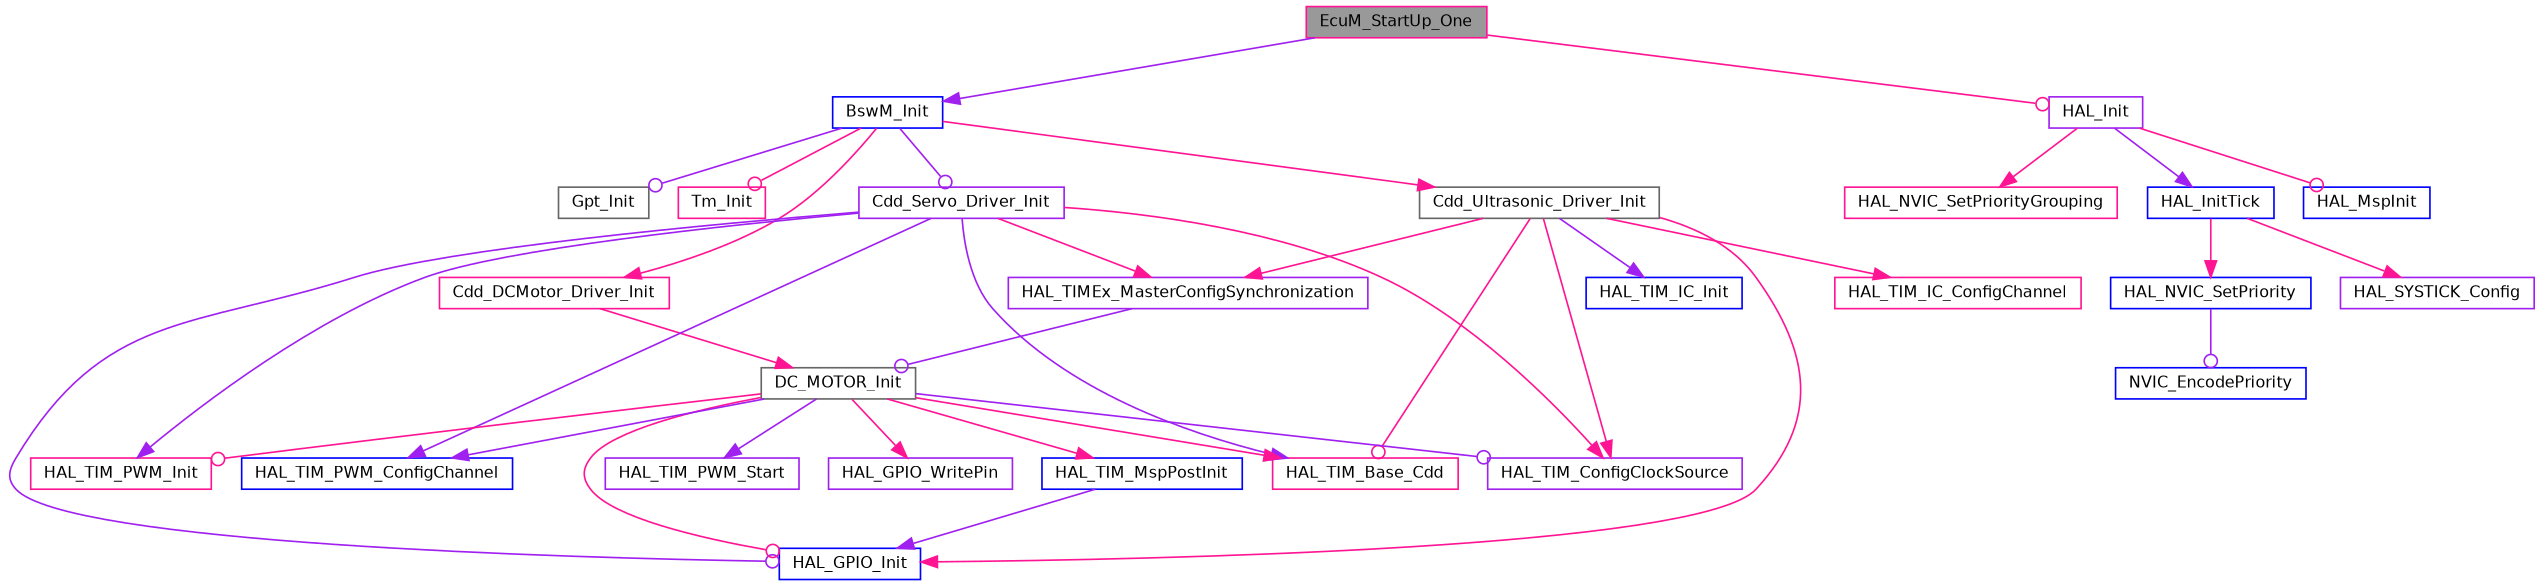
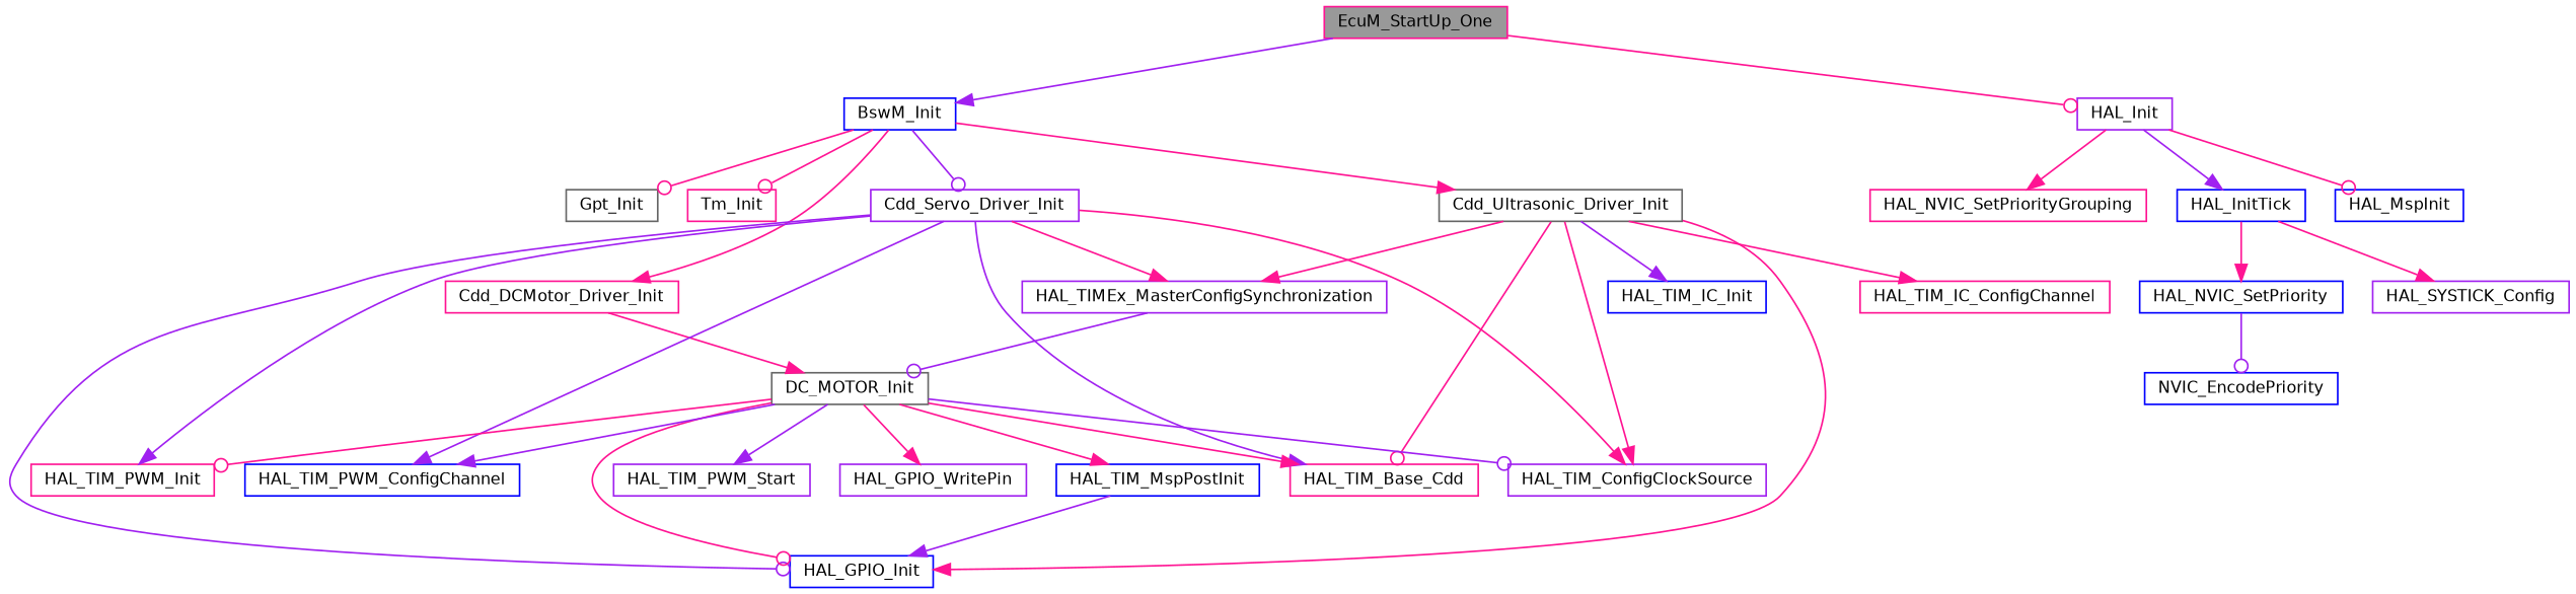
  digraph {
    rankdir=TB
    node [color=blue fillcolor=white fontname=Helvetica fontsize=10 shape=box style=filled]
    edge [arrowhead=normal color=deeppink fontname=Helvetica fontsize=10 labelfontname=Helvetica labelfontsize=10 style=solid]
    n1 [color=deeppink fillcolor=grey60 fontcolor=black height=0.2 label=EcuM_StartUp_One width=0.4]
    n2 [height=0.2 label=BswM_Init width=0.4]
    n3 [color=purple height=0.2 label=HAL_Init width=0.4]
    n4 [color=deeppink height=0.2 label=Cdd_DCMotor_Driver_Init width=0.4]
    n5 [color=purple height=0.2 label=Cdd_Servo_Driver_Init width=0.4]
    n6 [color=gray40 height=0.2 label=Cdd_Ultrasonic_Driver_Init width=0.4]
    n7 [color=gray40 height=0.2 label=Gpt_Init width=0.4]
    n8 [color=deeppink height=0.2 label=Tm_Init width=0.4]
    n9 [height=0.2 label=HAL_InitTick width=0.4]
    n10 [height=0.2 label=HAL_MspInit width=0.4]
    n11 [color=deeppink height=0.2 label=HAL_NVIC_SetPriorityGrouping width=0.4]
    n12 [color=gray40 height=0.2 label=DC_MOTOR_Init width=0.4]
    n13 [height=0.2 label=HAL_GPIO_Init width=0.4]
    n14 [color=deeppink height=0.2 label=HAL_TIM_Base_Cdd width=0.4]
    n15 [color=purple height=0.2 label=HAL_TIM_ConfigClockSource width=0.4]
    n16 [height=0.2 label=HAL_TIM_PWM_ConfigChannel width=0.4]
    n17 [color=deeppink height=0.2 label=HAL_TIM_PWM_Init width=0.4]
    n18 [color=purple height=0.2 label=HAL_TIMEx_MasterConfigSynchronization width=0.4]
    n19 [color=deeppink height=0.2 label=HAL_TIM_IC_ConfigChannel width=0.4]
    n20 [height=0.2 label=HAL_TIM_IC_Init width=0.4]
    n21 [color=purple height=0.2 label=HAL_GPIO_WritePin width=0.4]
    n22 [height=0.2 label=HAL_TIM_MspPostInit width=0.4]
    n23 [color=purple height=0.2 label=HAL_TIM_PWM_Start width=0.4]
    n24 [height=0.2 label=HAL_NVIC_SetPriority width=0.4]
    n25 [color=purple height=0.2 label=HAL_SYSTICK_Config width=0.4]
    n26 [height=0.2 label=NVIC_EncodePriority width=0.4]
    n1 -> n2 [color=purple]
    n1 -> n3 [arrowhead=odot]
    n2 -> n4
    n2 -> n5 [arrowhead=odot color=purple]
    n2 -> n6
-   n2 -> n7 [arrowhead=odot color=purple]
+   n2 -> n7 [arrowhead=odot]
    n2 -> n8 [arrowhead=odot]
    n3 -> n9 [color=purple]
    n3 -> n10 [arrowhead=odot]
    n3 -> n11
    n4 -> n12
    n5 -> n13 [arrowhead=odot color=purple]
    n5 -> n14 [color=purple]
    n5 -> n15
    n5 -> n16 [color=purple]
    n5 -> n17 [color=purple]
    n5 -> n18
    n6 -> n13
    n6 -> n14 [arrowhead=odot]
    n6 -> n15
    n6 -> n18
    n6 -> n19
    n6 -> n20 [color=purple]
    n9 -> n24
    n9 -> n25
    n12 -> n13 [arrowhead=odot]
    n12 -> n14
    n12 -> n15 [arrowhead=odot color=purple]
    n12 -> n16 [color=purple]
    n12 -> n17 [arrowhead=odot]
    n12 -> n21
    n12 -> n22
    n12 -> n23 [color=purple]
    n18 -> n12 [arrowhead=odot color=purple]
    n22 -> n13 [color=purple]
    n24 -> n26 [arrowhead=odot color=purple]
  }
